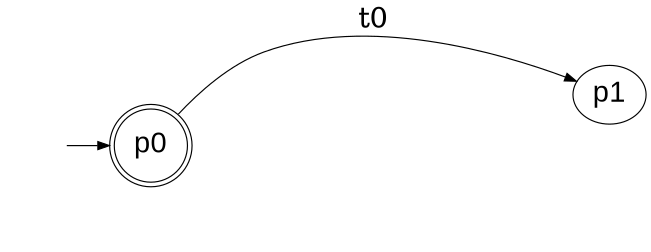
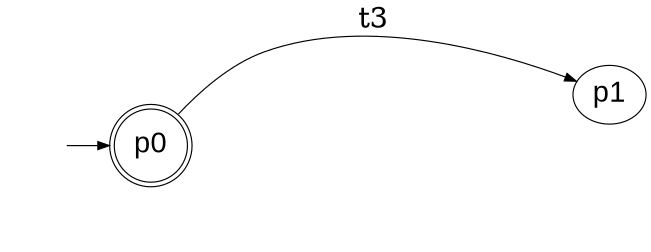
  digraph {
    fontname=courier
    labeljust=l
    nojustify=true
    rankdir=LR
    node [fontname=Arial fontsize=25 style=invis]
    edge [fontsize=25 style=invis]
    I0 [width=0]
    n2 [label=p0 shape=doublecircle style=""]
    n3 [label=p1 style=""]
    p2
    p3 [width=0]
    I0 -> n2 [style=""]
-   n2 -> n3 [label=t0 style=""]
+   n2 -> n3 [label=t3 style=""]
    n2 -> p2 [label=t2]
    n3 -> n3 [label=t1]
    p2 -> n2 [label=t5]
    p2 -> n3 [label=t10]
    p2 -> p2 [label=t6]
    p2 -> p3 [label=t4]
    p3 -> n2 [label=t8]
    p3 -> n3 [label=t11]
    p3 -> p2 [label=t7]
    p3 -> p3 [label=t9]
  }
